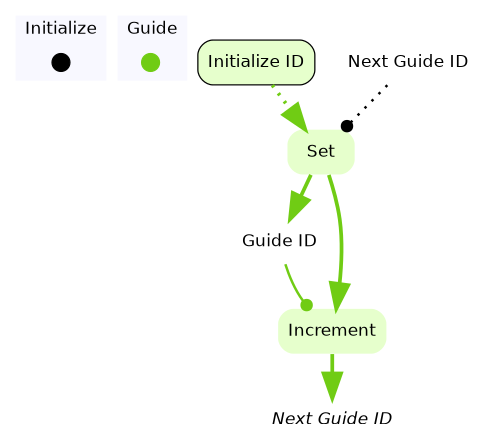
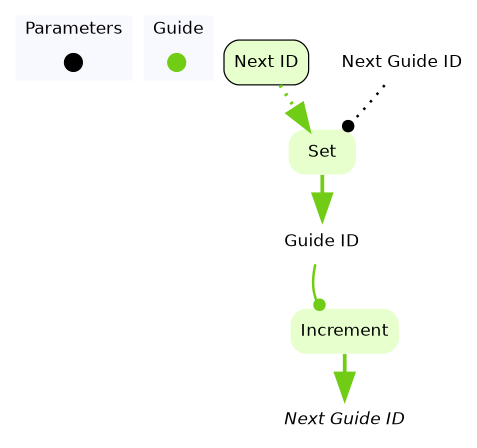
  digraph {
    node [color=black shape=none style=filled fontname=Helvetica]
    edge [color="0.25, 0.9 , 0.8" penwidth=3.0 arrowsize=2.0]
    contextOverview [fixedsize=true fontcolor=white height=.2 shape=point width=.2 fontname=""]
    initializeIDOverview [color="0.25, 0.9 , 0.8" fixedsize=true fontcolor=white height=.2 shape=point width=.2]
    n3 [color=none fillcolor=white fontsize=14 label="Guide ID"]
    n4 [color="0.25, 0.2, 1.0" label=Increment style="rounded,filled"]
    n5 [color=none fillcolor=white fontsize=14 label=<<i>Next Guide ID</i>>]
-   n6 [fillcolor="0.25, 0.2, 1.0" label="Initialize ID" shape=box style="rounded,filled"]
+   n6 [fillcolor="0.25, 0.2, 1.0" label="Next ID" shape=box style="rounded,filled"]
    n7 [color="0.25, 0.2, 1.0" label=Set style="rounded,filled"]
    n8 [label="Next Guide ID" color="" style=""]
    subgraph cluster_1 {
      color=white
      fillcolor=ghostwhite
      fontname=Helvetica
-     label=Initialize
+     label=Parameters
      labeljust=l
      style=filled
      contextOverview
    }
    subgraph cluster_2 {
      color=white
      fillcolor=ghostwhite
      fontname=Helvetica
      label=Guide
      labeljust=l
      nodesep=0.1
      style=filled
      initializeIDOverview
    }
    n3 -> n4 [arrowhead=dot headport=nw penwidth=2.0 style=solid arrowsize=""]
    n4 -> n5
    n6 -> n7 [style=dotted]
    n7 -> n3
-   n7 -> n4
    n8 -> n7 [arrowhead=dot color=black headport=ne penwidth=2.0 style=dotted arrowsize=""]
  }
